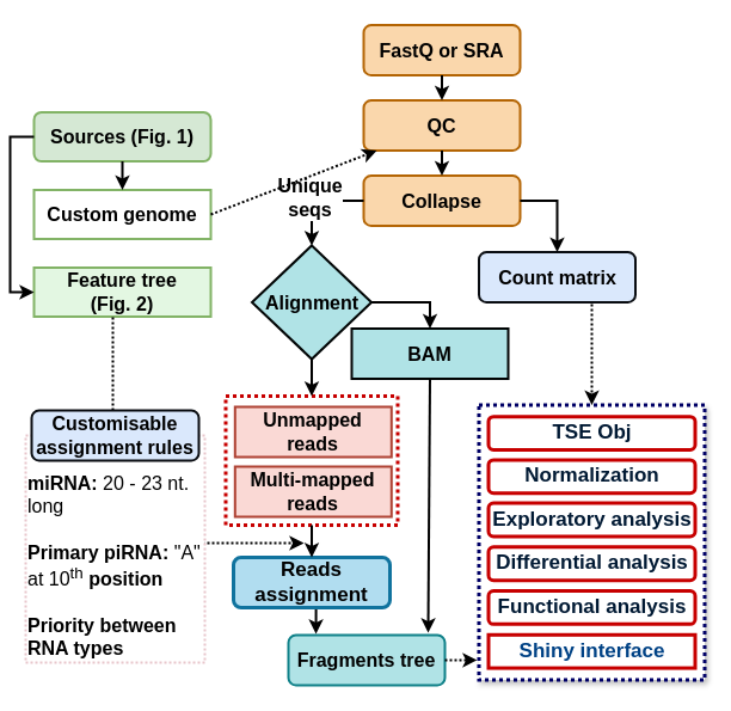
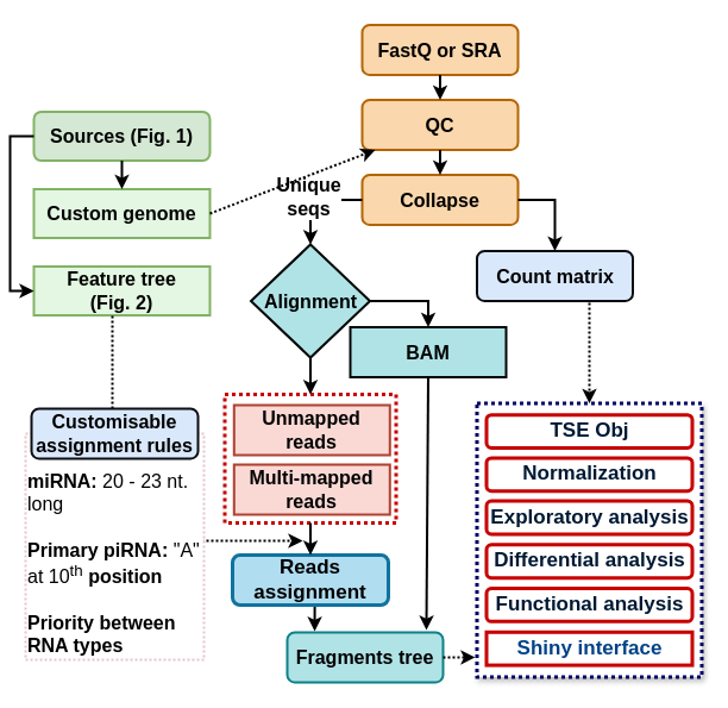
  <mxCell id="0" />
  <mxCell id="1" parent="0" />
  <mxCell id="2" value="FastQ or SRA" style="rounded=1;strokeWidth=2;perimeterSpacing=0;glass=0;shadow=0;comic=0;fontFamily=Arial;fontSize=16;fontStyle=1;fillColor=#fad7ac;strokeColor=#b46504;spacing=2;whiteSpace=wrap;html=1;labelBorderColor=none;labelBackgroundColor=none;direction=east;flipH=1;flipV=1;align=center;" parent="1" vertex="1"><mxGeometry x="303" y="20.5" width="131" height="42" as="geometry" /></mxCell>
  <mxCell id="3" value="QC" style="rounded=1;strokeWidth=2;perimeterSpacing=0;glass=0;shadow=0;comic=0;fontFamily=Arial;fontSize=16;fontStyle=1;fillColor=#fad7ac;strokeColor=#b46504;flipH=1;spacing=2;whiteSpace=wrap;html=1;labelBorderColor=none;labelBackgroundColor=none;direction=east;flipV=1;align=center;" parent="1" vertex="1"><mxGeometry x="303" y="83.5" width="131" height="42" as="geometry" /></mxCell>
  <mxCell id="4" style="edgeStyle=orthogonalEdgeStyle;rounded=0;orthogonalLoop=1;jettySize=auto;html=1;exitX=0.5;exitY=1;exitDx=0;exitDy=0;entryX=0.5;entryY=0;entryDx=0;entryDy=0;strokeWidth=2;align=center;" parent="1" source="2" target="3" edge="1"><mxGeometry relative="1" as="geometry" /></mxCell>
  <mxCell id="5" value="Collapse" style="rounded=1;strokeWidth=2;perimeterSpacing=0;glass=0;shadow=0;comic=0;fontFamily=Arial;fontSize=16;fontStyle=1;fillColor=#fad7ac;strokeColor=#b46504;flipH=1;spacing=2;whiteSpace=wrap;html=1;labelBorderColor=none;labelBackgroundColor=none;direction=east;flipV=1;align=center;" parent="1" vertex="1"><mxGeometry x="303" y="146.5" width="131" height="42" as="geometry" /></mxCell>
  <mxCell id="6" style="edgeStyle=orthogonalEdgeStyle;rounded=0;orthogonalLoop=1;jettySize=auto;html=1;exitX=0.5;exitY=1;exitDx=0;exitDy=0;entryX=0.5;entryY=0;entryDx=0;entryDy=0;strokeWidth=2;align=center;" parent="1" source="3" target="5" edge="1"><mxGeometry relative="1" as="geometry" /></mxCell>
  <mxCell id="7" value="Count matrix" style="rounded=1;strokeWidth=2;perimeterSpacing=0;glass=0;shadow=0;comic=0;fontFamily=Arial;fontSize=16;fontStyle=1;fillColor=#dae8fc;strokeColor=#0A0D12;flipH=1;spacing=2;whiteSpace=wrap;html=1;labelBorderColor=none;labelBackgroundColor=none;fontColor=#000000;direction=east;flipV=1;align=center;" parent="1" vertex="1"><mxGeometry x="399.5" y="210.5" width="131" height="42" as="geometry" /></mxCell>
  <mxCell id="8" style="edgeStyle=orthogonalEdgeStyle;rounded=0;orthogonalLoop=1;jettySize=auto;html=1;exitX=1;exitY=0.5;exitDx=0;exitDy=0;entryX=0.5;entryY=0;entryDx=0;entryDy=0;strokeWidth=2;align=center;" parent="1" source="5" target="7" edge="1"><mxGeometry relative="1" as="geometry" /></mxCell>
  <mxCell id="9" value="Fragments tree" style="rounded=1;strokeWidth=2;perimeterSpacing=0;glass=0;shadow=0;comic=0;fontFamily=Arial;fontSize=16;fontStyle=1;fillColor=#b0e3e6;strokeColor=#0e8088;flipH=1;spacing=2;whiteSpace=wrap;html=1;labelBorderColor=none;labelBackgroundColor=none;direction=east;flipV=1;align=center;" parent="1" vertex="1"><mxGeometry x="240" y="531" width="131" height="42" as="geometry" /></mxCell>
  <mxCell id="10" value="BAM" style="rounded=0;whiteSpace=wrap;html=1;shadow=0;glass=0;comic=0;labelBackgroundColor=none;strokeWidth=2;fontSize=16;fontStyle=1;fillColor=#b0e3e6;strokeColor=#010505;" parent="1" vertex="1"><mxGeometry x="293" y="274.5" width="131" height="42" as="geometry" /></mxCell>
  <mxCell id="11" value="Sources (Fig. 1)" style="rounded=1;strokeWidth=2;perimeterSpacing=0;glass=0;shadow=0;comic=0;fontFamily=Arial;fontSize=16;fontStyle=1;fillColor=#d5e8d4;strokeColor=#82b366;flipH=1;spacing=2;whiteSpace=wrap;html=1;labelBorderColor=none;labelBackgroundColor=none;direction=east;flipV=1;align=center;" parent="1" vertex="1"><mxGeometry x="27" y="93.5" width="148" height="41" as="geometry" /></mxCell>
  <mxCell id="12" value="Feature tree&lt;br&gt;(Fig. 2)" style="rounded=0;whiteSpace=wrap;html=1;shadow=0;glass=0;comic=0;labelBackgroundColor=none;strokeColor=#82b366;strokeWidth=2;fontSize=16;fontStyle=1;fillColor=#E3F7E2;align=center;" parent="1" vertex="1"><mxGeometry x="27" y="223.5" width="148" height="41" as="geometry" /></mxCell>
  <mxCell id="13" style="edgeStyle=orthogonalEdgeStyle;rounded=0;orthogonalLoop=1;jettySize=auto;html=1;exitX=0;exitY=0.5;exitDx=0;exitDy=0;entryX=0;entryY=0.5;entryDx=0;entryDy=0;strokeWidth=2;align=center;" parent="1" source="11" target="12" edge="1"><mxGeometry relative="1" as="geometry" /></mxCell>
- <mxCell id="14" value="Custom genome" style="rounded=0;whiteSpace=wrap;html=1;shadow=0;glass=0;comic=0;labelBackgroundColor=none;strokeColor=#82b366;strokeWidth=2;fontSize=16;fontStyle=1;fillColor=#ffffff;align=center;" parent="1" vertex="1"><mxGeometry x="27" y="158.5" width="148" height="41" as="geometry" /></mxCell>
+ <mxCell id="14" value="Custom genome" style="rounded=0;whiteSpace=wrap;html=1;shadow=0;glass=0;comic=0;labelBackgroundColor=none;strokeColor=#82b366;strokeWidth=2;fontSize=16;fontStyle=1;fillColor=#E3F7E2;align=center;" parent="1" vertex="1"><mxGeometry x="27" y="158.5" width="148" height="41" as="geometry" /></mxCell>
  <mxCell id="15" style="edgeStyle=orthogonalEdgeStyle;rounded=0;orthogonalLoop=1;jettySize=auto;html=1;exitX=0.5;exitY=1;exitDx=0;exitDy=0;strokeWidth=2;align=center;" parent="1" source="11" target="14" edge="1"><mxGeometry relative="1" as="geometry" /></mxCell>
  <mxCell id="16" style="edgeStyle=orthogonalEdgeStyle;rounded=0;orthogonalLoop=1;jettySize=auto;html=1;exitX=1;exitY=0.5;exitDx=0;exitDy=0;entryX=0.5;entryY=0;entryDx=0;entryDy=0;strokeWidth=2;align=center;" parent="1" source="17" target="10" edge="1"><mxGeometry relative="1" as="geometry" /></mxCell>
  <mxCell id="17" value="&lt;b&gt;Alignment&lt;/b&gt;" style="rhombus;whiteSpace=wrap;html=1;rounded=0;shadow=0;glass=0;comic=0;labelBackgroundColor=none;strokeWidth=2;fontSize=16;fillColor=#b0e3e6;strokeColor=#010505;" parent="1" vertex="1"><mxGeometry x="209.5" y="205" width="100" height="95" as="geometry" /></mxCell>
  <mxCell id="18" style="edgeStyle=orthogonalEdgeStyle;rounded=0;orthogonalLoop=1;jettySize=auto;html=1;exitX=0;exitY=0.5;exitDx=0;exitDy=0;entryX=0.5;entryY=0;entryDx=0;entryDy=0;strokeWidth=2;align=center;" parent="1" source="5" target="17" edge="1"><mxGeometry relative="1" as="geometry" /></mxCell>
  <mxCell id="19" value="&lt;b&gt;&lt;font style=&quot;font-size: 16px&quot;&gt;Unique&lt;br&gt;seqs&lt;/font&gt;&lt;/b&gt;" style="text;html=1;resizable=0;points=[];align=center;verticalAlign=middle;labelBackgroundColor=#FFFFFF;fontStyle=0;labelBorderColor=none;" parent="18" vertex="1" connectable="0"><mxGeometry x="-0.114" y="-2" relative="1" as="geometry"><mxPoint x="-10" y="-1" as="offset" /></mxGeometry></mxCell>
  <mxCell id="20" style="edgeStyle=orthogonalEdgeStyle;rounded=0;orthogonalLoop=1;jettySize=auto;html=1;exitX=0.5;exitY=1;exitDx=0;exitDy=0;entryX=0.824;entryY=1.024;entryDx=0;entryDy=0;entryPerimeter=0;strokeWidth=2;" parent="1" source="21" target="9" edge="1"><mxGeometry relative="1" as="geometry" /></mxCell>
  <mxCell id="21" value="Reads assignment" style="rounded=1;whiteSpace=wrap;html=1;strokeWidth=3;strokeColor=#10739e;fontSize=17;fontStyle=1;labelBackgroundColor=none;align=center;fillColor=#b1ddf0;" parent="1" vertex="1"><mxGeometry x="194" y="466" width="131" height="42" as="geometry" /></mxCell>
  <mxCell id="22" style="edgeStyle=orthogonalEdgeStyle;rounded=0;orthogonalLoop=1;jettySize=auto;html=1;strokeWidth=2;align=center;dashed=1;dashPattern=1 1;" parent="1" edge="1"><mxGeometry relative="1" as="geometry"><mxPoint x="93" y="265" as="sourcePoint" /><mxPoint x="253" y="454" as="targetPoint" /><Array as="points"><mxPoint x="93" y="454" /><mxPoint x="194" y="454" /></Array></mxGeometry></mxCell>
  <mxCell id="23" value="" style="group" parent="1" vertex="1" connectable="0"><mxGeometry x="187.5" y="331" width="144" height="108" as="geometry" /></mxCell>
  <mxCell id="24" value="" style="rounded=0;whiteSpace=wrap;html=1;dashed=1;dashPattern=1 1;strokeColor=#C70000;strokeWidth=3;align=center;" parent="23" vertex="1"><mxGeometry width="144" height="108" as="geometry" /></mxCell>
  <mxCell id="25" value="Unmapped reads" style="rounded=0;whiteSpace=wrap;html=1;shadow=0;glass=0;comic=0;labelBackgroundColor=none;strokeWidth=2;fontSize=16;fontStyle=1;fillColor=#fad9d5;strokeColor=#ae4132;" parent="23" vertex="1"><mxGeometry x="7.79" y="9" width="131" height="42" as="geometry" /></mxCell>
  <mxCell id="26" value="Multi-mapped reads" style="rounded=0;whiteSpace=wrap;html=1;shadow=0;glass=0;comic=0;labelBackgroundColor=none;strokeWidth=2;fontSize=16;fontStyle=1;fillColor=#fad9d5;strokeColor=#ae4132;" parent="23" vertex="1"><mxGeometry x="7.79" y="59" width="131" height="42" as="geometry" /></mxCell>
  <mxCell id="27" value="" style="endArrow=classic;html=1;strokeWidth=2;align=center;exitX=1;exitY=0.5;exitDx=0;exitDy=0;dashed=1;dashPattern=1 1;" parent="1" source="14" target="3" edge="1"><mxGeometry width="50" height="50" relative="1" as="geometry"><mxPoint x="153" y="414.5" as="sourcePoint" /><mxPoint x="143" y="464.5" as="targetPoint" /></mxGeometry></mxCell>
  <mxCell id="28" value="" style="group;shadow=0;comic=0;" parent="1" vertex="1" connectable="0"><mxGeometry x="399.5" y="338.5" width="189" height="230" as="geometry" /></mxCell>
  <mxCell id="29" value="" style="rounded=0;whiteSpace=wrap;html=1;dashed=1;dashPattern=1 1;labelBackgroundColor=#FFFFFF;strokeColor=#000066;strokeWidth=3;align=center;glass=0;shadow=1;" parent="28" vertex="1"><mxGeometry width="189" height="230" as="geometry" /></mxCell>
  <mxCell id="30" value="TSE Obj" style="rounded=1;whiteSpace=wrap;html=1;strokeWidth=3;strokeColor=#C70000;fontSize=17;fontStyle=1;labelBackgroundColor=none;fontColor=#001933;align=center;" parent="28" vertex="1"><mxGeometry x="8" y="9.652" width="173" height="27.793" as="geometry" /></mxCell>
  <mxCell id="31" value="Normalization" style="rounded=1;whiteSpace=wrap;html=1;strokeWidth=3;strokeColor=#C70000;fontSize=17;fontStyle=1;labelBackgroundColor=none;fontColor=#001933;align=center;" parent="28" vertex="1"><mxGeometry x="8" y="45.881" width="173" height="27.793" as="geometry" /></mxCell>
  <mxCell id="32" value="Exploratory analysis" style="rounded=1;whiteSpace=wrap;html=1;strokeWidth=3;strokeColor=#C70000;fontSize=17;fontStyle=1;labelBackgroundColor=none;fontColor=#001933;align=center;" parent="28" vertex="1"><mxGeometry x="8" y="82.111" width="173" height="27.793" as="geometry" /></mxCell>
  <mxCell id="33" value="Differential analysis" style="rounded=1;whiteSpace=wrap;html=1;strokeWidth=3;strokeColor=#C70000;fontSize=17;fontStyle=1;labelBackgroundColor=none;fontColor=#001933;align=center;" parent="28" vertex="1"><mxGeometry x="8" y="118.837" width="173" height="27.793" as="geometry" /></mxCell>
  <mxCell id="34" value="Functional analysis" style="rounded=1;whiteSpace=wrap;html=1;strokeWidth=3;strokeColor=#C70000;fontSize=17;fontStyle=1;labelBackgroundColor=none;fontColor=#001933;align=center;" parent="28" vertex="1"><mxGeometry x="8" y="155.563" width="173" height="27.793" as="geometry" /></mxCell>
  <mxCell id="35" value="&lt;font color=&quot;#004285&quot; style=&quot;font-size: 17px&quot;&gt;Shiny interface&lt;/font&gt;" style="whiteSpace=wrap;html=1;strokeWidth=3;strokeColor=#C70000;fontSize=17;fontStyle=1;labelBackgroundColor=none;fontColor=#001933;align=center;rounded=0;" parent="28" vertex="1"><mxGeometry x="8" y="192.289" width="173" height="27.793" as="geometry" /></mxCell>
  <mxCell id="36" value="" style="endArrow=classic;html=1;exitX=0.5;exitY=1;exitDx=0;exitDy=0;entryX=0.5;entryY=0;entryDx=0;entryDy=0;strokeWidth=2;" parent="1" source="17" target="24" edge="1"><mxGeometry width="50" height="50" relative="1" as="geometry"><mxPoint x="3" y="704" as="sourcePoint" /><mxPoint x="53" y="654" as="targetPoint" /></mxGeometry></mxCell>
  <mxCell id="37" value="&lt;font style=&quot;font-size: 16px&quot; face=&quot;Arial&quot;&gt;&lt;b&gt;miRNA: &lt;/b&gt;20 - 23 nt. long&lt;br&gt;&lt;b&gt;&lt;br&gt;Primary piRNA: &lt;/b&gt;&quot;A&quot; at 10&lt;sup&gt;th&lt;/sup&gt; &lt;b&gt;position&lt;/b&gt;&lt;br&gt;&lt;b&gt;&lt;br&gt;Priority between RNA types&lt;/b&gt;&lt;/font&gt;" style="rounded=0;whiteSpace=wrap;html=1;align=left;dashed=1;strokeWidth=2;dashPattern=1 1;strokeColor=#E8C5CB;verticalAlign=bottom;" parent="1" vertex="1"><mxGeometry x="20" y="364" width="150" height="190" as="geometry" /></mxCell>
  <mxCell id="38" value="" style="endArrow=classic;html=1;strokeWidth=2;entryX=0.5;entryY=0;entryDx=0;entryDy=0;dashed=1;dashPattern=1 1;" parent="1" target="29" edge="1"><mxGeometry width="50" height="50" relative="1" as="geometry"><mxPoint x="494" y="254" as="sourcePoint" /><mxPoint x="683" y="250" as="targetPoint" /></mxGeometry></mxCell>
  <mxCell id="39" style="edgeStyle=orthogonalEdgeStyle;rounded=0;orthogonalLoop=1;jettySize=auto;html=1;exitX=0.5;exitY=1;exitDx=0;exitDy=0;entryX=0.5;entryY=0;entryDx=0;entryDy=0;strokeWidth=2;" parent="1" source="24" target="21" edge="1"><mxGeometry relative="1" as="geometry" /></mxCell>
  <mxCell id="40" value="Customisable assignment rules" style="rounded=1;strokeWidth=2;perimeterSpacing=0;glass=0;shadow=0;comic=0;fontFamily=Arial;fontSize=16;fontStyle=1;fillColor=#dae8fc;strokeColor=#0A0D12;flipH=1;spacing=2;whiteSpace=wrap;html=1;labelBorderColor=none;labelBackgroundColor=none;fontColor=#000000;direction=east;flipV=1;" parent="1" vertex="1"><mxGeometry x="25" y="343" width="140" height="42" as="geometry" /></mxCell>
  <mxCell id="41" value="" style="endArrow=classic;html=1;strokeWidth=2;exitX=1;exitY=0.5;exitDx=0;exitDy=0;entryX=-0.008;entryY=0.928;entryDx=0;entryDy=0;entryPerimeter=0;dashed=1;dashPattern=1 1;" parent="1" source="9" target="29" edge="1"><mxGeometry width="50" height="50" relative="1" as="geometry"><mxPoint x="3" y="644" as="sourcePoint" /><mxPoint x="363" y="554" as="targetPoint" /></mxGeometry></mxCell>
  <mxCell id="42" value="" style="endArrow=classic;html=1;strokeWidth=2;exitX=0.5;exitY=1;exitDx=0;exitDy=0;entryX=0.107;entryY=1.048;entryDx=0;entryDy=0;entryPerimeter=0;" edge="1" parent="1" source="10" target="9"><mxGeometry width="50" height="50" relative="1" as="geometry"><mxPoint x="3" y="644" as="sourcePoint" /><mxPoint x="53" y="594" as="targetPoint" /></mxGeometry></mxCell>
